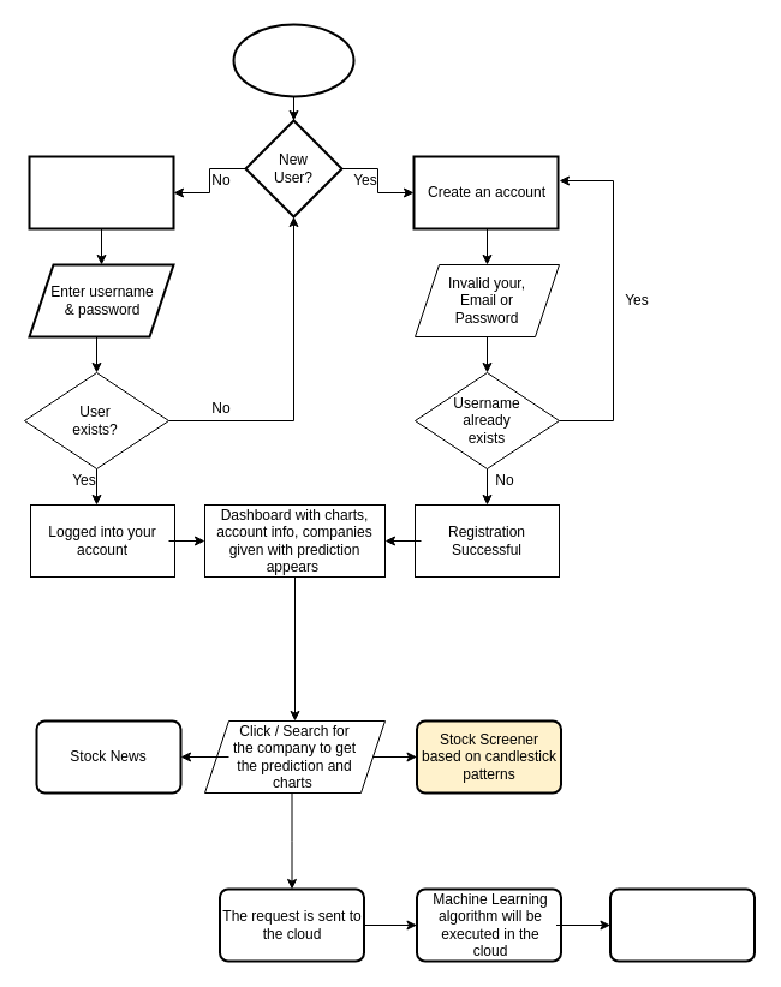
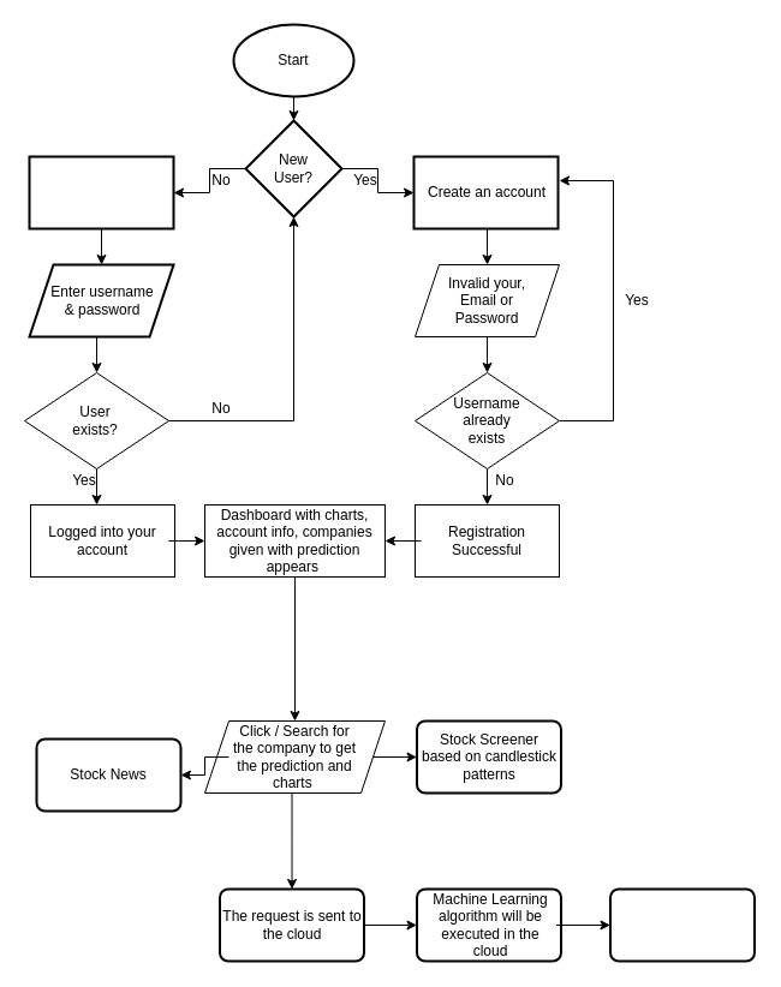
  <mxCell id="0" />
  <mxCell id="1" parent="0" />
  <mxCell id="2" value="" style="edgeStyle=orthogonalEdgeStyle;rounded=0;orthogonalLoop=1;jettySize=auto;html=1;" parent="1" source="3" target="7" edge="1"><mxGeometry relative="1" as="geometry" /></mxCell>
  <mxCell id="3" value="" style="strokeWidth=2;html=1;shape=mxgraph.flowchart.start_1;whiteSpace=wrap;" parent="1" vertex="1"><mxGeometry x="194" y="20" width="100" height="60" as="geometry" /></mxCell>
+ <mxCell id="4" value="Start" style="text;html=1;strokeColor=none;fillColor=none;align=center;verticalAlign=middle;whiteSpace=wrap;rounded=0;" parent="1" vertex="1"><mxGeometry x="224" y="40" width="40" height="20" as="geometry" /></mxCell>
  <mxCell id="5" value="" style="edgeStyle=orthogonalEdgeStyle;rounded=0;orthogonalLoop=1;jettySize=auto;html=1;" parent="1" source="7" target="10" edge="1"><mxGeometry relative="1" as="geometry" /></mxCell>
  <mxCell id="6" value="" style="edgeStyle=orthogonalEdgeStyle;rounded=0;orthogonalLoop=1;jettySize=auto;html=1;" parent="1" source="7" target="12" edge="1"><mxGeometry relative="1" as="geometry" /></mxCell>
  <mxCell id="7" value="" style="rhombus;whiteSpace=wrap;html=1;strokeWidth=2;" parent="1" vertex="1"><mxGeometry x="204" y="100" width="80" height="80" as="geometry" /></mxCell>
  <mxCell id="8" value="New User?" style="text;html=1;strokeColor=none;fillColor=none;align=center;verticalAlign=middle;whiteSpace=wrap;rounded=0;" parent="1" vertex="1"><mxGeometry x="219" y="120" width="50" height="40" as="geometry" /></mxCell>
  <mxCell id="9" value="" style="edgeStyle=orthogonalEdgeStyle;rounded=0;orthogonalLoop=1;jettySize=auto;html=1;" parent="1" source="10" target="28" edge="1"><mxGeometry relative="1" as="geometry" /></mxCell>
  <mxCell id="10" value="" style="whiteSpace=wrap;html=1;strokeWidth=2;" parent="1" vertex="1"><mxGeometry x="24" y="130" width="120" height="60" as="geometry" /></mxCell>
  <mxCell id="11" value="No" style="text;html=1;strokeColor=none;fillColor=none;align=center;verticalAlign=middle;whiteSpace=wrap;rounded=0;" parent="1" vertex="1"><mxGeometry x="164" y="140" width="40" height="20" as="geometry" /></mxCell>
  <mxCell id="12" value="" style="whiteSpace=wrap;html=1;strokeWidth=2;" parent="1" vertex="1"><mxGeometry x="344" y="130" width="120" height="60" as="geometry" /></mxCell>
  <mxCell id="13" value="Yes" style="text;html=1;strokeColor=none;fillColor=none;align=center;verticalAlign=middle;whiteSpace=wrap;rounded=0;" parent="1" vertex="1"><mxGeometry x="284" y="140" width="40" height="20" as="geometry" /></mxCell>
  <mxCell id="14" value="" style="edgeStyle=orthogonalEdgeStyle;rounded=0;orthogonalLoop=1;jettySize=auto;html=1;" parent="1" source="15" target="16" edge="1"><mxGeometry relative="1" as="geometry" /></mxCell>
  <mxCell id="15" value="Create an account" style="text;html=1;strokeColor=none;fillColor=none;align=center;verticalAlign=middle;whiteSpace=wrap;rounded=0;" parent="1" vertex="1"><mxGeometry x="350" y="130" width="110" height="60" as="geometry" /></mxCell>
  <mxCell id="16" value="" style="shape=parallelogram;perimeter=parallelogramPerimeter;whiteSpace=wrap;html=1;fixedSize=1;" parent="1" vertex="1"><mxGeometry x="345" y="220" width="120" height="60" as="geometry" /></mxCell>
  <mxCell id="17" value="" style="edgeStyle=orthogonalEdgeStyle;rounded=0;orthogonalLoop=1;jettySize=auto;html=1;" parent="1" source="18" target="21" edge="1"><mxGeometry relative="1" as="geometry" /></mxCell>
  <mxCell id="18" value="Invalid your, Email or Password" style="text;html=1;strokeColor=none;fillColor=none;align=center;verticalAlign=middle;whiteSpace=wrap;rounded=0;" parent="1" vertex="1"><mxGeometry x="360" y="220" width="90" height="60" as="geometry" /></mxCell>
  <mxCell id="19" value="" style="edgeStyle=orthogonalEdgeStyle;rounded=0;orthogonalLoop=1;jettySize=auto;html=1;" parent="1" source="21" target="23" edge="1"><mxGeometry relative="1" as="geometry" /></mxCell>
  <mxCell id="20" style="edgeStyle=orthogonalEdgeStyle;rounded=0;orthogonalLoop=1;jettySize=auto;html=1;" parent="1" source="21" edge="1"><mxGeometry relative="1" as="geometry"><mxPoint x="465" y="150" as="targetPoint" /><Array as="points"><mxPoint x="510" y="350" /><mxPoint x="510" y="150" /></Array></mxGeometry></mxCell>
  <mxCell id="21" value="" style="rhombus;whiteSpace=wrap;html=1;" parent="1" vertex="1"><mxGeometry x="345" y="310" width="120" height="80" as="geometry" /></mxCell>
  <mxCell id="22" value="Username already exists" style="text;html=1;strokeColor=none;fillColor=none;align=center;verticalAlign=middle;whiteSpace=wrap;rounded=0;" parent="1" vertex="1"><mxGeometry x="375" y="330" width="60" height="40" as="geometry" /></mxCell>
  <mxCell id="23" value="" style="whiteSpace=wrap;html=1;" parent="1" vertex="1"><mxGeometry x="345" y="420" width="120" height="60" as="geometry" /></mxCell>
  <mxCell id="24" style="edgeStyle=orthogonalEdgeStyle;rounded=0;orthogonalLoop=1;jettySize=auto;html=1;entryX=1;entryY=0.5;entryDx=0;entryDy=0;" edge="1" parent="1" source="25" target="42"><mxGeometry relative="1" as="geometry" /></mxCell>
  <mxCell id="25" value="Registration Successful" style="text;html=1;strokeColor=none;fillColor=none;align=center;verticalAlign=middle;whiteSpace=wrap;rounded=0;" parent="1" vertex="1"><mxGeometry x="350" y="420" width="110" height="60" as="geometry" /></mxCell>
  <mxCell id="26" value="No" style="text;html=1;strokeColor=none;fillColor=none;align=center;verticalAlign=middle;whiteSpace=wrap;rounded=0;" parent="1" vertex="1"><mxGeometry x="400" y="390" width="40" height="20" as="geometry" /></mxCell>
  <mxCell id="27" value="Yes" style="text;html=1;strokeColor=none;fillColor=none;align=center;verticalAlign=middle;whiteSpace=wrap;rounded=0;" parent="1" vertex="1"><mxGeometry x="510" y="240" width="40" height="20" as="geometry" /></mxCell>
  <mxCell id="28" value="" style="shape=parallelogram;perimeter=parallelogramPerimeter;whiteSpace=wrap;html=1;fixedSize=1;strokeWidth=2;" parent="1" vertex="1"><mxGeometry x="24" y="220" width="120" height="60" as="geometry" /></mxCell>
  <mxCell id="29" value="" style="edgeStyle=orthogonalEdgeStyle;rounded=0;orthogonalLoop=1;jettySize=auto;html=1;entryX=0.5;entryY=0;entryDx=0;entryDy=0;" parent="1" source="30" target="33" edge="1"><mxGeometry relative="1" as="geometry"><Array as="points"><mxPoint x="80" y="310" /></Array></mxGeometry></mxCell>
  <mxCell id="30" value="Enter username &amp;amp; password" style="text;html=1;strokeColor=none;fillColor=none;align=center;verticalAlign=middle;whiteSpace=wrap;rounded=0;" parent="1" vertex="1"><mxGeometry x="40" y="220" width="90" height="60" as="geometry" /></mxCell>
  <mxCell id="31" style="edgeStyle=orthogonalEdgeStyle;rounded=0;orthogonalLoop=1;jettySize=auto;html=1;exitX=1;exitY=0.5;exitDx=0;exitDy=0;entryX=0.5;entryY=1;entryDx=0;entryDy=0;" parent="1" source="33" target="7" edge="1"><mxGeometry relative="1" as="geometry"><mxPoint x="240" y="210" as="targetPoint" /></mxGeometry></mxCell>
  <mxCell id="32" value="" style="edgeStyle=orthogonalEdgeStyle;rounded=0;orthogonalLoop=1;jettySize=auto;html=1;" parent="1" source="33" target="39" edge="1"><mxGeometry relative="1" as="geometry"><Array as="points"><mxPoint x="80" y="420" /><mxPoint x="80" y="420" /></Array></mxGeometry></mxCell>
  <mxCell id="33" value="" style="rhombus;whiteSpace=wrap;html=1;" parent="1" vertex="1"><mxGeometry x="20" y="310" width="120" height="80" as="geometry" /></mxCell>
  <mxCell id="34" value="User exists?" style="text;html=1;strokeColor=none;fillColor=none;align=center;verticalAlign=middle;whiteSpace=wrap;rounded=0;" parent="1" vertex="1"><mxGeometry x="54" y="330" width="50" height="40" as="geometry" /></mxCell>
  <mxCell id="35" value="No" style="text;html=1;strokeColor=none;fillColor=none;align=center;verticalAlign=middle;whiteSpace=wrap;rounded=0;" parent="1" vertex="1"><mxGeometry x="164" y="330" width="40" height="20" as="geometry" /></mxCell>
  <mxCell id="36" value="" style="whiteSpace=wrap;html=1;" parent="1" vertex="1"><mxGeometry x="25" y="420" width="120" height="60" as="geometry" /></mxCell>
  <mxCell id="37" value="Yes" style="text;html=1;strokeColor=none;fillColor=none;align=center;verticalAlign=middle;whiteSpace=wrap;rounded=0;" parent="1" vertex="1"><mxGeometry x="50" y="390" width="40" height="20" as="geometry" /></mxCell>
  <mxCell id="38" value="" style="edgeStyle=orthogonalEdgeStyle;rounded=0;orthogonalLoop=1;jettySize=auto;html=1;exitX=1;exitY=0.5;exitDx=0;exitDy=0;" parent="1" source="39" target="40" edge="1"><mxGeometry relative="1" as="geometry"><mxPoint x="150" y="450" as="sourcePoint" /><Array as="points" /></mxGeometry></mxCell>
  <mxCell id="39" value="Logged into your account" style="text;html=1;strokeColor=none;fillColor=none;align=center;verticalAlign=middle;whiteSpace=wrap;rounded=0;" parent="1" vertex="1"><mxGeometry x="30" y="420" width="110" height="60" as="geometry" /></mxCell>
  <mxCell id="40" value="" style="whiteSpace=wrap;html=1;" parent="1" vertex="1"><mxGeometry x="170" y="420" width="150" height="60" as="geometry" /></mxCell>
  <mxCell id="41" value="" style="edgeStyle=orthogonalEdgeStyle;rounded=0;orthogonalLoop=1;jettySize=auto;html=1;" parent="1" source="42" target="44" edge="1"><mxGeometry relative="1" as="geometry" /></mxCell>
  <mxCell id="42" value="Dashboard with charts, account info, companies given with prediction appears&amp;nbsp;" style="text;html=1;strokeColor=none;fillColor=none;align=center;verticalAlign=middle;whiteSpace=wrap;rounded=0;" parent="1" vertex="1"><mxGeometry x="170" y="420" width="150" height="60" as="geometry" /></mxCell>
  <mxCell id="43" style="edgeStyle=orthogonalEdgeStyle;rounded=0;orthogonalLoop=1;jettySize=auto;html=1;entryX=0;entryY=0.5;entryDx=0;entryDy=0;" edge="1" parent="1" source="44" target="55"><mxGeometry relative="1" as="geometry" /></mxCell>
  <mxCell id="44" value="" style="shape=parallelogram;perimeter=parallelogramPerimeter;whiteSpace=wrap;html=1;fixedSize=1;" parent="1" vertex="1"><mxGeometry x="170" y="600" width="150" height="60" as="geometry" /></mxCell>
  <mxCell id="45" style="edgeStyle=orthogonalEdgeStyle;rounded=0;orthogonalLoop=1;jettySize=auto;html=1;entryX=0.5;entryY=0;entryDx=0;entryDy=0;" edge="1" parent="1" source="47" target="50"><mxGeometry relative="1" as="geometry"><Array as="points"><mxPoint x="243" y="700" /></Array></mxGeometry></mxCell>
  <mxCell id="46" style="edgeStyle=orthogonalEdgeStyle;rounded=0;orthogonalLoop=1;jettySize=auto;html=1;" edge="1" parent="1" source="47" target="56"><mxGeometry relative="1" as="geometry" /></mxCell>
  <mxCell id="47" value="Click / Search for the company to get the prediction and charts&amp;nbsp;" style="text;html=1;strokeColor=none;fillColor=none;align=center;verticalAlign=middle;whiteSpace=wrap;rounded=0;" parent="1" vertex="1"><mxGeometry x="190" y="600" width="110" height="60" as="geometry" /></mxCell>
  <mxCell id="48" value="" style="rounded=1;whiteSpace=wrap;html=1;absoluteArcSize=1;arcSize=14;strokeWidth=2;" parent="1" vertex="1"><mxGeometry x="182.5" y="740" width="120" height="60" as="geometry" /></mxCell>
  <mxCell id="49" value="" style="edgeStyle=orthogonalEdgeStyle;rounded=0;orthogonalLoop=1;jettySize=auto;html=1;" parent="1" source="50" target="51" edge="1"><mxGeometry relative="1" as="geometry" /></mxCell>
  <mxCell id="50" value="The request is sent to the cloud" style="text;html=1;strokeColor=none;fillColor=none;align=center;verticalAlign=middle;whiteSpace=wrap;rounded=0;" parent="1" vertex="1"><mxGeometry x="182.5" y="740" width="120" height="60" as="geometry" /></mxCell>
  <mxCell id="51" value="" style="rounded=1;whiteSpace=wrap;html=1;absoluteArcSize=1;arcSize=14;strokeWidth=2;" parent="1" vertex="1"><mxGeometry x="346.5" y="740" width="120" height="60" as="geometry" /></mxCell>
  <mxCell id="52" value="" style="edgeStyle=orthogonalEdgeStyle;rounded=0;orthogonalLoop=1;jettySize=auto;html=1;" parent="1" source="53" target="54" edge="1"><mxGeometry relative="1" as="geometry" /></mxCell>
  <mxCell id="53" value="Machine Learning algorithm will be executed in the cloud" style="text;html=1;strokeColor=none;fillColor=none;align=center;verticalAlign=middle;whiteSpace=wrap;rounded=0;" parent="1" vertex="1"><mxGeometry x="352.5" y="740" width="110" height="60" as="geometry" /></mxCell>
  <mxCell id="54" value="" style="rounded=1;whiteSpace=wrap;html=1;absoluteArcSize=1;arcSize=14;strokeWidth=2;" parent="1" vertex="1"><mxGeometry x="507.5" y="740" width="120" height="60" as="geometry" /></mxCell>
- <mxCell id="55" value="Stock Screener based on candlestick patterns" style="rounded=1;whiteSpace=wrap;html=1;absoluteArcSize=1;arcSize=14;strokeWidth=2;fillColor=#fff2cc;" vertex="1" parent="1"><mxGeometry x="346.5" y="600" width="120" height="60" as="geometry" /></mxCell>
- <mxCell id="56" value="Stock News" style="rounded=1;whiteSpace=wrap;html=1;absoluteArcSize=1;arcSize=14;strokeWidth=2;" vertex="1" parent="1"><mxGeometry x="30" y="600" width="120" height="60" as="geometry" /></mxCell>
+ <mxCell id="55" value="Stock Screener based on candlestick patterns" style="rounded=1;whiteSpace=wrap;html=1;absoluteArcSize=1;arcSize=14;strokeWidth=2;" vertex="1" parent="1"><mxGeometry x="346.5" y="600" width="120" height="60" as="geometry" /></mxCell>
+ <mxCell id="56" value="Stock News" style="rounded=1;whiteSpace=wrap;html=1;absoluteArcSize=1;arcSize=14;strokeWidth=2;" vertex="1" parent="1"><mxGeometry x="30" y="615" width="120" height="60" as="geometry" /></mxCell>
